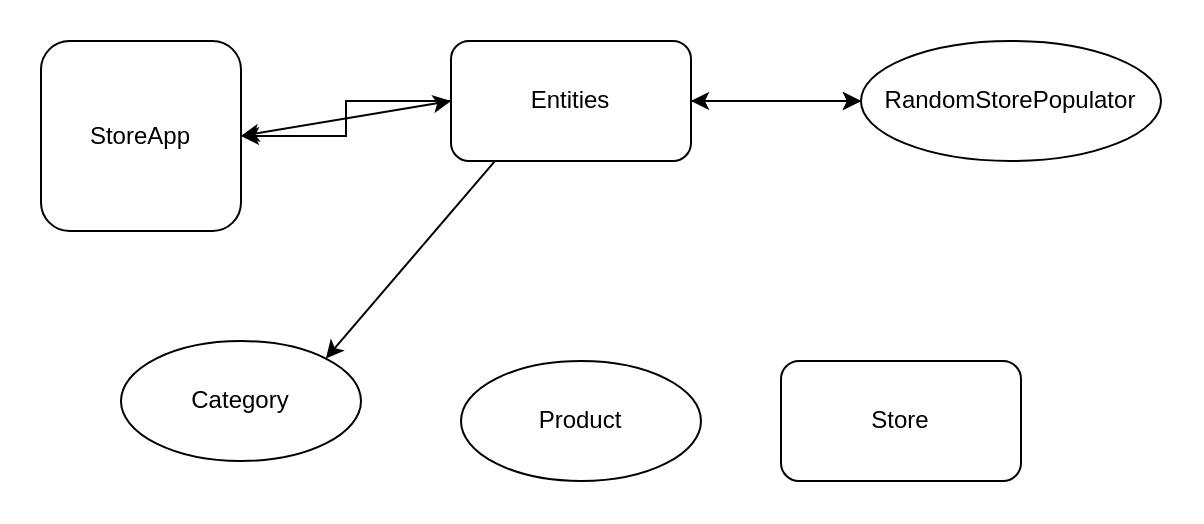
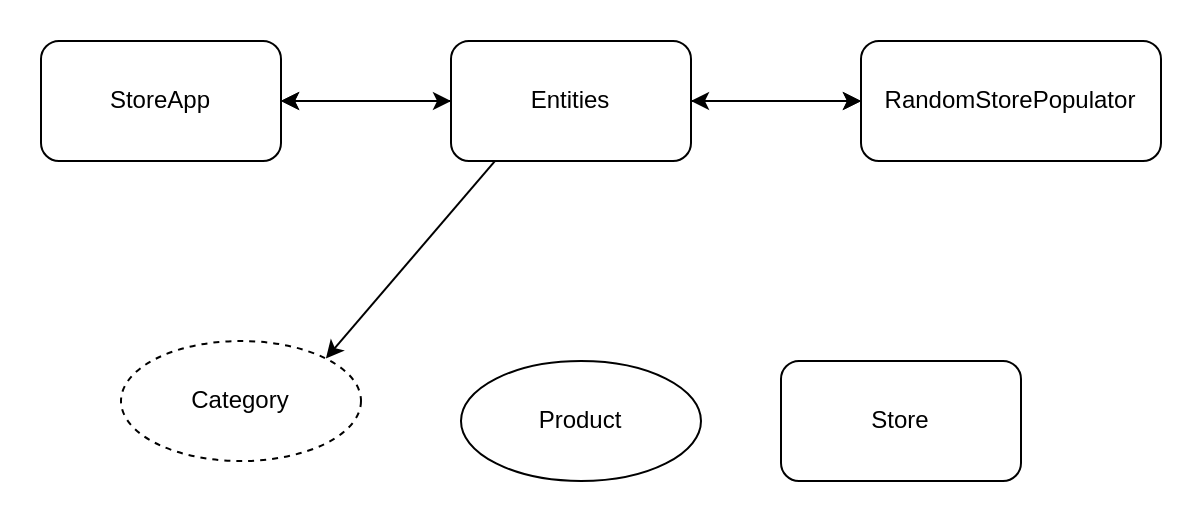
  <mxCell id="0" />
  <mxCell id="1" parent="0" />
  <mxCell id="2" value="" style="edgeStyle=orthogonalEdgeStyle;rounded=0;orthogonalLoop=1;jettySize=auto;html=1;" parent="1" source="13" target="5" edge="1"><mxGeometry relative="1" as="geometry" /></mxCell>
  <mxCell id="3" value="" style="edgeStyle=orthogonalEdgeStyle;rounded=0;orthogonalLoop=1;jettySize=auto;html=1;" parent="1" source="13" target="6" edge="1"><mxGeometry relative="1" as="geometry" /></mxCell>
  <mxCell id="4" style="edgeStyle=orthogonalEdgeStyle;rounded=0;orthogonalLoop=1;jettySize=auto;html=1;exitX=0;exitY=0.25;exitDx=0;exitDy=0;entryX=0;entryY=0.25;entryDx=0;entryDy=0;entryPerimeter=0;" parent="1" source="13" target="13" edge="1"><mxGeometry relative="1" as="geometry"><mxPoint x="210" y="35" as="targetPoint" /></mxGeometry></mxCell>
- <mxCell id="5" value="RandomStorePopulator" style="ellipse;whiteSpace=wrap;html=1;" parent="1" vertex="1"><mxGeometry x="430" y="20" width="150" height="60" as="geometry" /></mxCell>
- <mxCell id="6" value="StoreApp" style="rounded=1;whiteSpace=wrap;html=1;" parent="1" vertex="1"><mxGeometry x="20" y="20" width="100" height="95" as="geometry" /></mxCell>
+ <mxCell id="5" value="RandomStorePopulator" style="rounded=1;whiteSpace=wrap;html=1;" parent="1" vertex="1"><mxGeometry x="430" y="20" width="150" height="60" as="geometry" /></mxCell>
+ <mxCell id="6" value="StoreApp" style="rounded=1;whiteSpace=wrap;html=1;" parent="1" vertex="1"><mxGeometry x="20" y="20" width="120" height="60" as="geometry" /></mxCell>
  <mxCell id="7" value="Product" style="ellipse;whiteSpace=wrap;html=1;rounded=1;" parent="1" vertex="1"><mxGeometry x="230" y="180" width="120" height="60" as="geometry" /></mxCell>
  <mxCell id="8" value="Store" style="whiteSpace=wrap;html=1;rounded=1;" parent="1" vertex="1"><mxGeometry x="390" y="180" width="120" height="60" as="geometry" /></mxCell>
- <mxCell id="9" value="Category" style="ellipse;whiteSpace=wrap;html=1;rounded=1;" parent="1" vertex="1"><mxGeometry x="60" y="170" width="120" height="60" as="geometry" /></mxCell>
+ <mxCell id="9" value="Category" style="ellipse;whiteSpace=wrap;html=1;rounded=1;dashed=1;" parent="1" vertex="1"><mxGeometry x="60" y="170" width="120" height="60" as="geometry" /></mxCell>
  <mxCell id="10" value="" style="endArrow=classic;startArrow=classic;html=1;rounded=0;fontSize=14;entryX=0;entryY=0.5;entryDx=0;entryDy=0;exitX=1;exitY=0.5;exitDx=0;exitDy=0;" parent="1" source="6" target="13" edge="1"><mxGeometry width="50" height="50" relative="1" as="geometry"><mxPoint x="150" y="50" as="sourcePoint" /><mxPoint x="310" y="20" as="targetPoint" /></mxGeometry></mxCell>
  <mxCell id="11" value="" style="endArrow=classic;startArrow=classic;html=1;rounded=0;fontSize=14;entryX=0;entryY=0.5;entryDx=0;entryDy=0;exitX=1;exitY=0.5;exitDx=0;exitDy=0;" parent="1" source="13" target="5" edge="1"><mxGeometry width="50" height="50" relative="1" as="geometry"><mxPoint x="260" y="70" as="sourcePoint" /><mxPoint x="310" y="20" as="targetPoint" /></mxGeometry></mxCell>
  <mxCell id="12" value="" style="endArrow=classic;html=1;rounded=0;fontSize=14;startArrow=none;" parent="1" source="13" edge="1"><mxGeometry width="50" height="50" relative="1" as="geometry"><mxPoint x="250" y="70" as="sourcePoint" /><mxPoint x="310" y="20" as="targetPoint" /></mxGeometry></mxCell>
  <mxCell id="13" value="Entities" style="rounded=1;whiteSpace=wrap;html=1;" parent="1" vertex="1"><mxGeometry x="225" y="20" width="120" height="60" as="geometry" /></mxCell>
  <mxCell id="14" value="" style="endArrow=classic;html=1;rounded=0;fontSize=14;entryX=1;entryY=0;entryDx=0;entryDy=0;exitX=0.182;exitY=1.003;exitDx=0;exitDy=0;exitPerimeter=0;" parent="1" source="13" target="9" edge="1"><mxGeometry width="50" height="50" relative="1" as="geometry"><mxPoint x="240" y="90" as="sourcePoint" /><mxPoint x="310" y="20" as="targetPoint" /></mxGeometry></mxCell>
